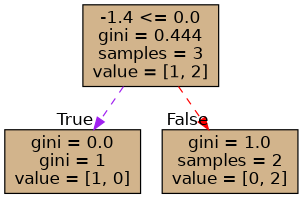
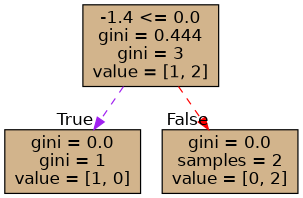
  digraph {
    node [fillcolor=tan fontname=helvetica shape=box style=filled]
    edge [fontname=helvetica labeldistance=2.5 style=dashed]
-   n1 [label="-1.4 <= 0.0\ngini = 0.444\nsamples = 3\nvalue = [1, 2]"]
+   n1 [label="-1.4 <= 0.0\ngini = 0.444\ngini = 3\nvalue = [1, 2]"]
    n2 [label="gini = 0.0\ngini = 1\nvalue = [1, 0]"]
-   n3 [label="gini = 1.0\nsamples = 2\nvalue = [0, 2]"]
+   n3 [label="gini = 0.0\nsamples = 2\nvalue = [0, 2]"]
    n1 -> n2 [color=purple headlabel=True labelangle=45]
    n1 -> n3 [color=red headlabel=False labelangle=-45]
  }
